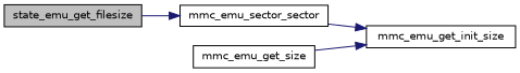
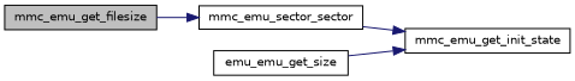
  digraph {
    rankdir=LR
    node [color=black fillcolor=white fontname=Helvetica fontsize=10 shape=record style=filled]
    edge [color=midnightblue fontname=Helvetica fontsize=10 labelfontname=Helvetica labelfontsize=10 style=solid]
-   n1 [fillcolor=grey75 fontcolor=black height=0.2 label=state_emu_get_filesize width=0.4]
+   n1 [fillcolor=grey75 fontcolor=black height=0.2 label=mmc_emu_get_filesize width=0.4]
    n2 [height=0.2 label=mmc_emu_sector_sector width=0.4]
-   n3 [height=0.2 label=mmc_emu_get_init_size width=0.4]
-   n4 [height=0.2 label=mmc_emu_get_size width=0.4]
+   n3 [height=0.2 label=mmc_emu_get_init_state width=0.4]
+   n4 [height=0.2 label=emu_emu_get_size width=0.4]
    n1 -> n2
    n2 -> n3
    n4 -> n3
  }
